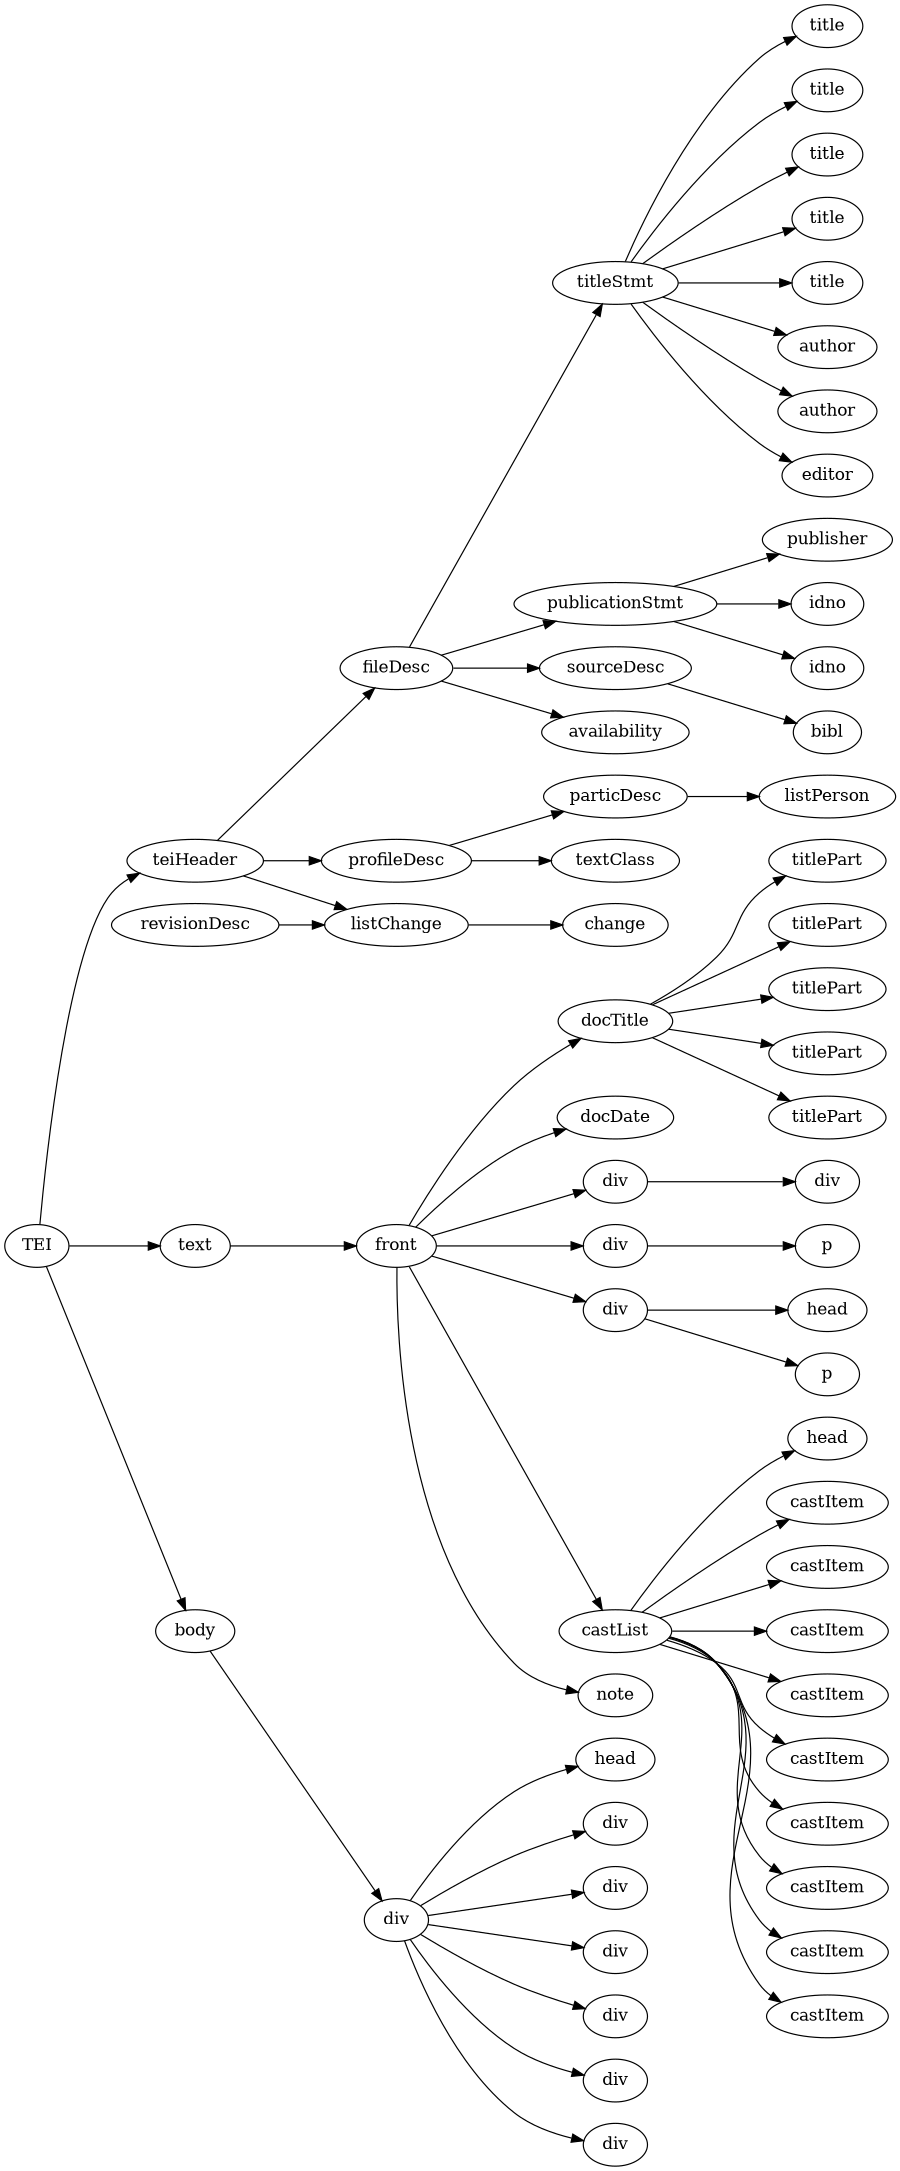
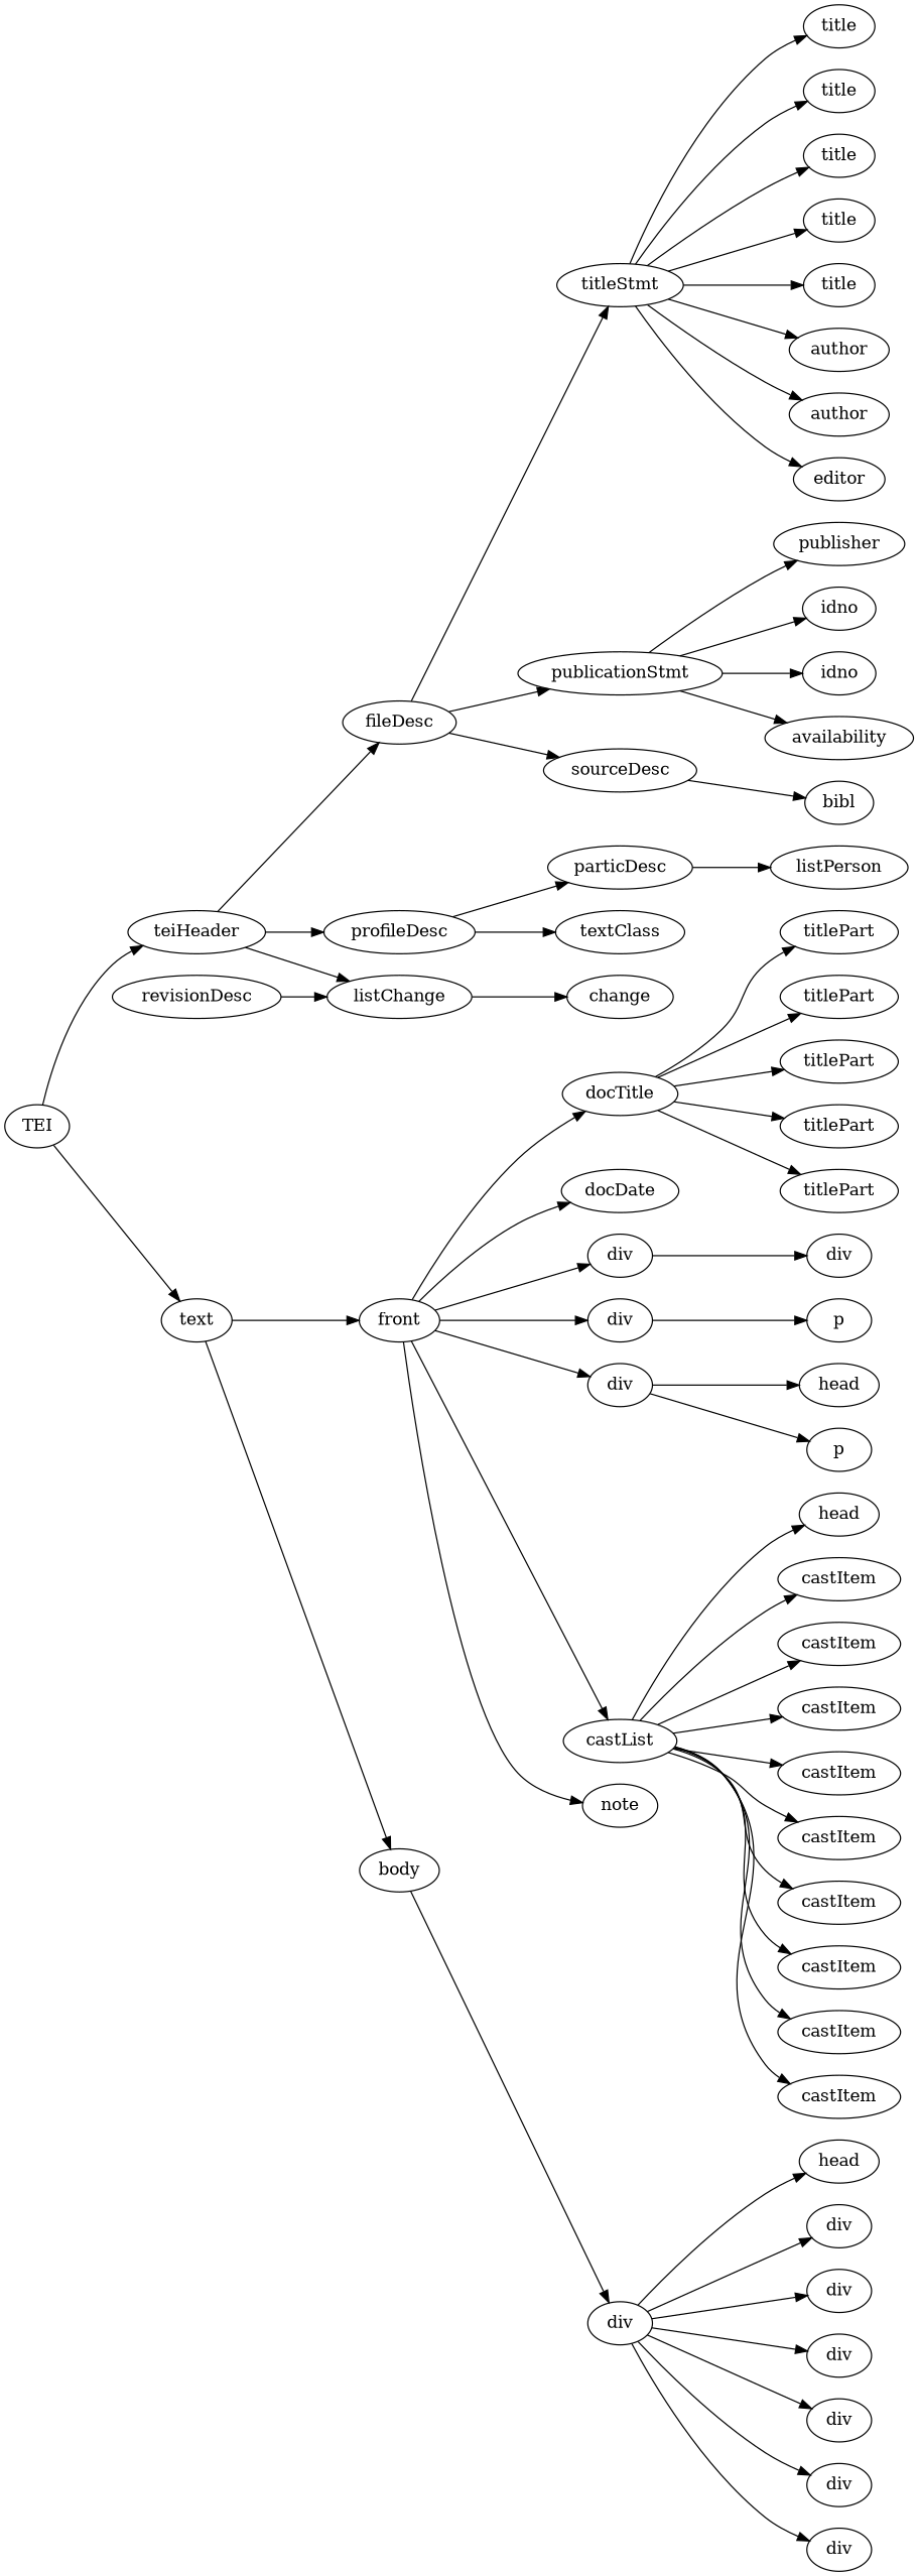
  digraph {
    rankdir=LR
    n1 [label=TEI]
    n2 [label=teiHeader]
    n3 [label=text]
    n4 [label=fileDesc]
    n5 [label=profileDesc]
    n6 [label=listChange]
    n7 [label=front]
    n8 [label=body]
    n9 [label=titleStmt]
    n10 [label=publicationStmt]
    n11 [label=sourceDesc]
    n12 [label=particDesc]
    n13 [label=textClass]
    n14 [label=revisionDesc]
    n15 [label=title]
    n16 [label=title]
    n17 [label=title]
    n18 [label=title]
    n19 [label=title]
    n20 [label=author]
    n21 [label=author]
    n22 [label=editor]
    n23 [label=publisher]
    n24 [label=idno]
    n25 [label=idno]
    n26 [label=availability]
    n27 [label=bibl]
    n28 [label=listPerson]
    n29 [label=change]
    n30 [label=docTitle]
    n31 [label=docDate]
    n32 [label=div]
    n33 [label=div]
    n34 [label=div]
    n35 [label=castList]
    n36 [label=note]
    n37 [label=div]
    n38 [label=titlePart]
    n39 [label=titlePart]
    n40 [label=titlePart]
    n41 [label=titlePart]
    n42 [label=titlePart]
    n43 [label=div]
    n44 [label=p]
    n45 [label=head]
    n46 [label=p]
    n47 [label=head]
    n48 [label=castItem]
    n49 [label=castItem]
    n50 [label=castItem]
    n51 [label=castItem]
    n52 [label=castItem]
    n53 [label=castItem]
    n54 [label=castItem]
    n55 [label=castItem]
    n56 [label=castItem]
    n57 [label=head]
    n58 [label=div]
    n59 [label=div]
    n60 [label=div]
    n61 [label=div]
    n62 [label=div]
    n63 [label=div]
    n1 -> n2
    n1 -> n3
    n2 -> n4
    n2 -> n5
    n2 -> n6
    n3 -> n7
-   n1 -> n8
+   n3 -> n8
    n4 -> n9
    n4 -> n10
    n4 -> n11
    n5 -> n12
    n5 -> n13
    n6 -> n29
    n7 -> n30
    n7 -> n31
    n7 -> n32
    n7 -> n33
    n7 -> n34
    n7 -> n35
    n7 -> n36
    n8 -> n37
    n9 -> n15
    n9 -> n16
    n9 -> n17
    n9 -> n18
    n9 -> n19
    n9 -> n20
    n9 -> n21
    n9 -> n22
    n10 -> n23
    n10 -> n24
    n10 -> n25
-   n4 -> n26
+   n10 -> n26
    n11 -> n27
    n12 -> n28
    n14 -> n6
    n30 -> n38
    n30 -> n39
    n30 -> n40
    n30 -> n41
    n30 -> n42
    n32 -> n43
    n33 -> n44
    n34 -> n45
    n34 -> n46
    n35 -> n47
    n35 -> n48
    n35 -> n49
    n35 -> n50
    n35 -> n51
    n35 -> n52
    n35 -> n53
    n35 -> n54
    n35 -> n55
    n35 -> n56
    n37 -> n57
    n37 -> n58
    n37 -> n59
    n37 -> n60
    n37 -> n61
    n37 -> n62
    n37 -> n63
  }
